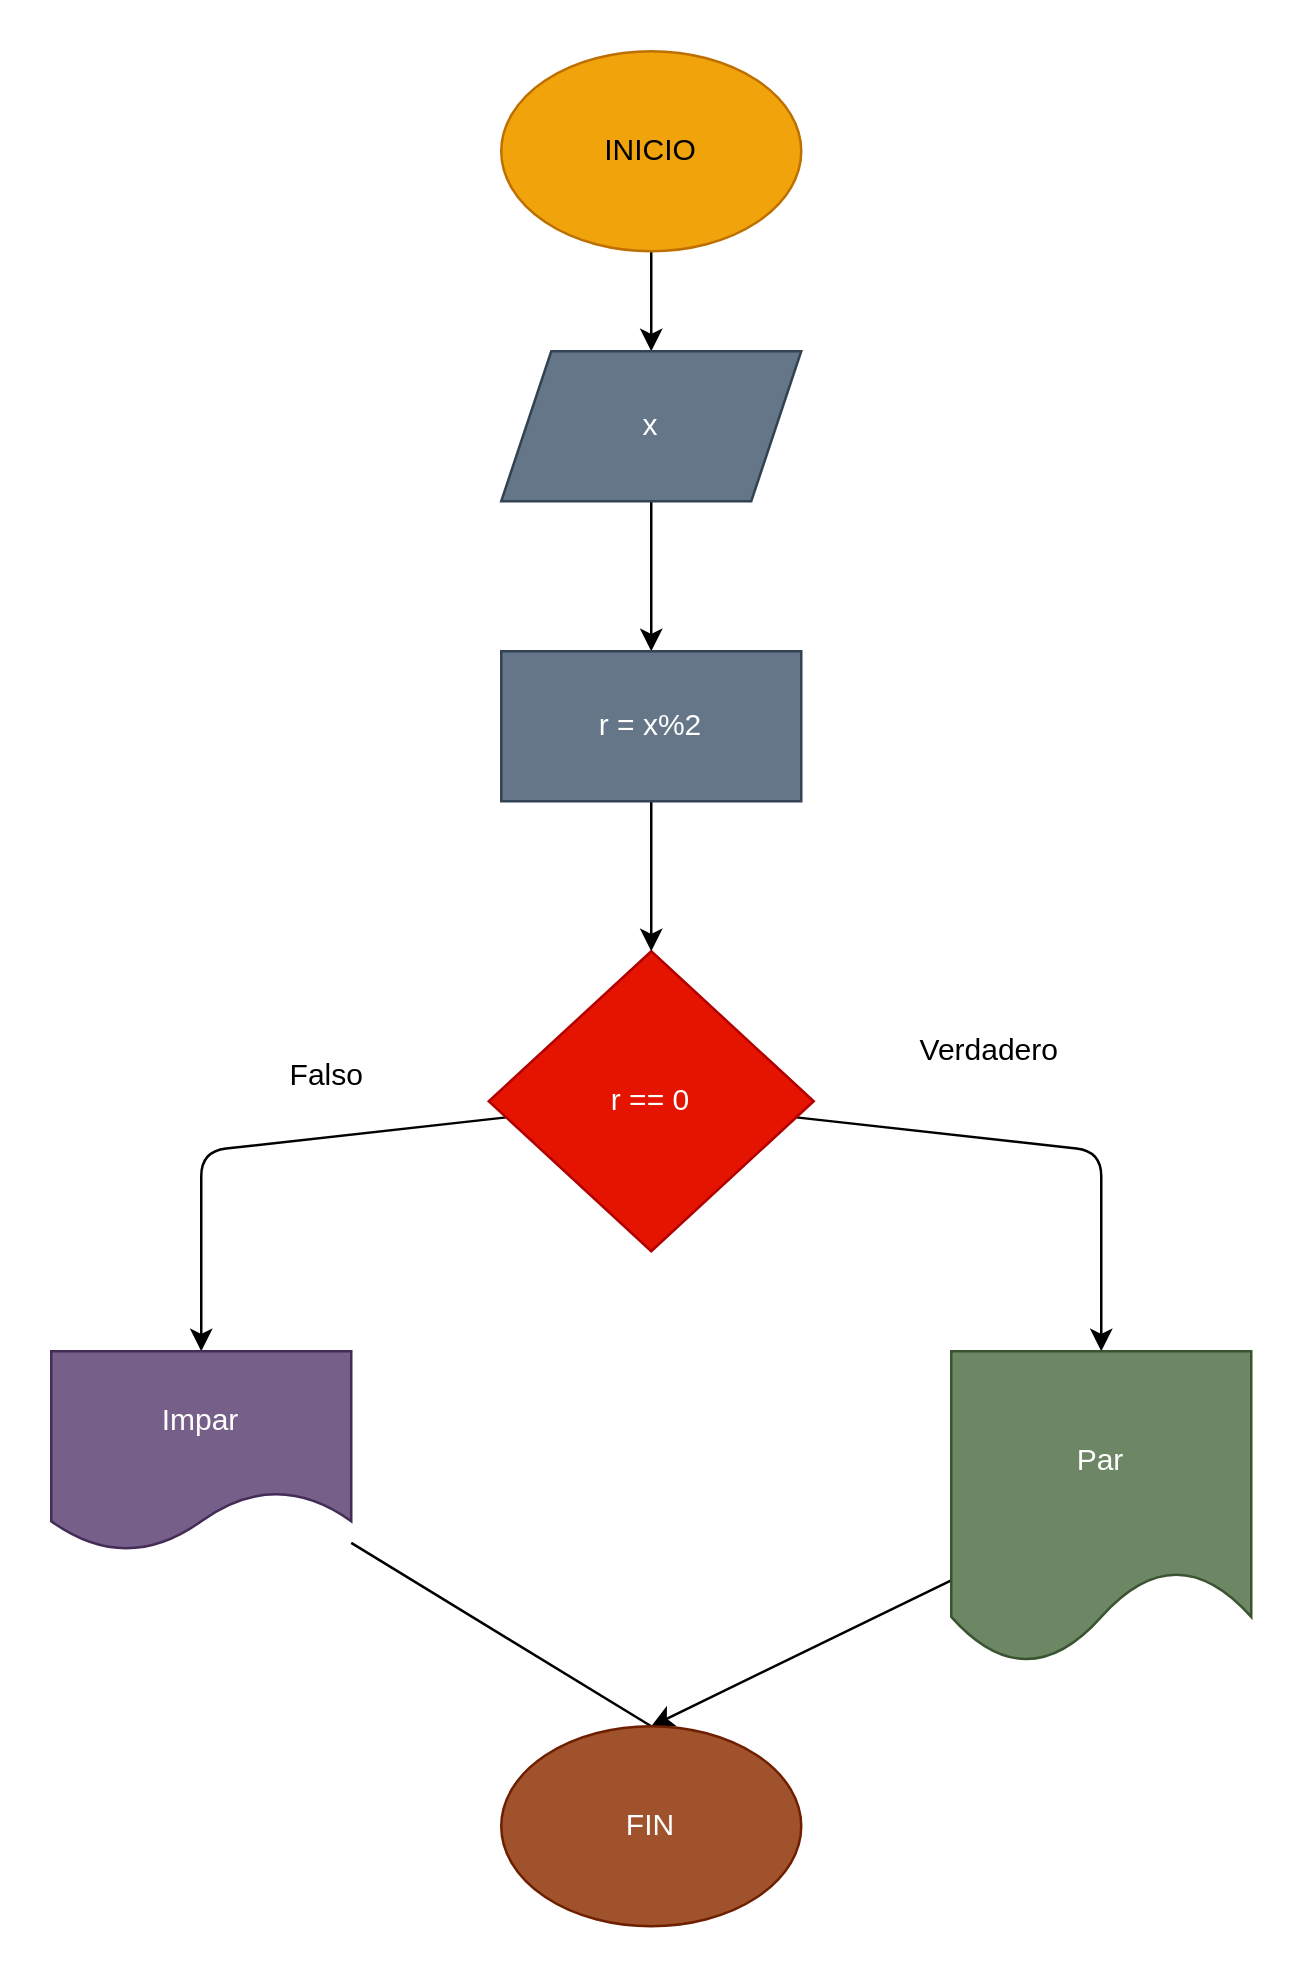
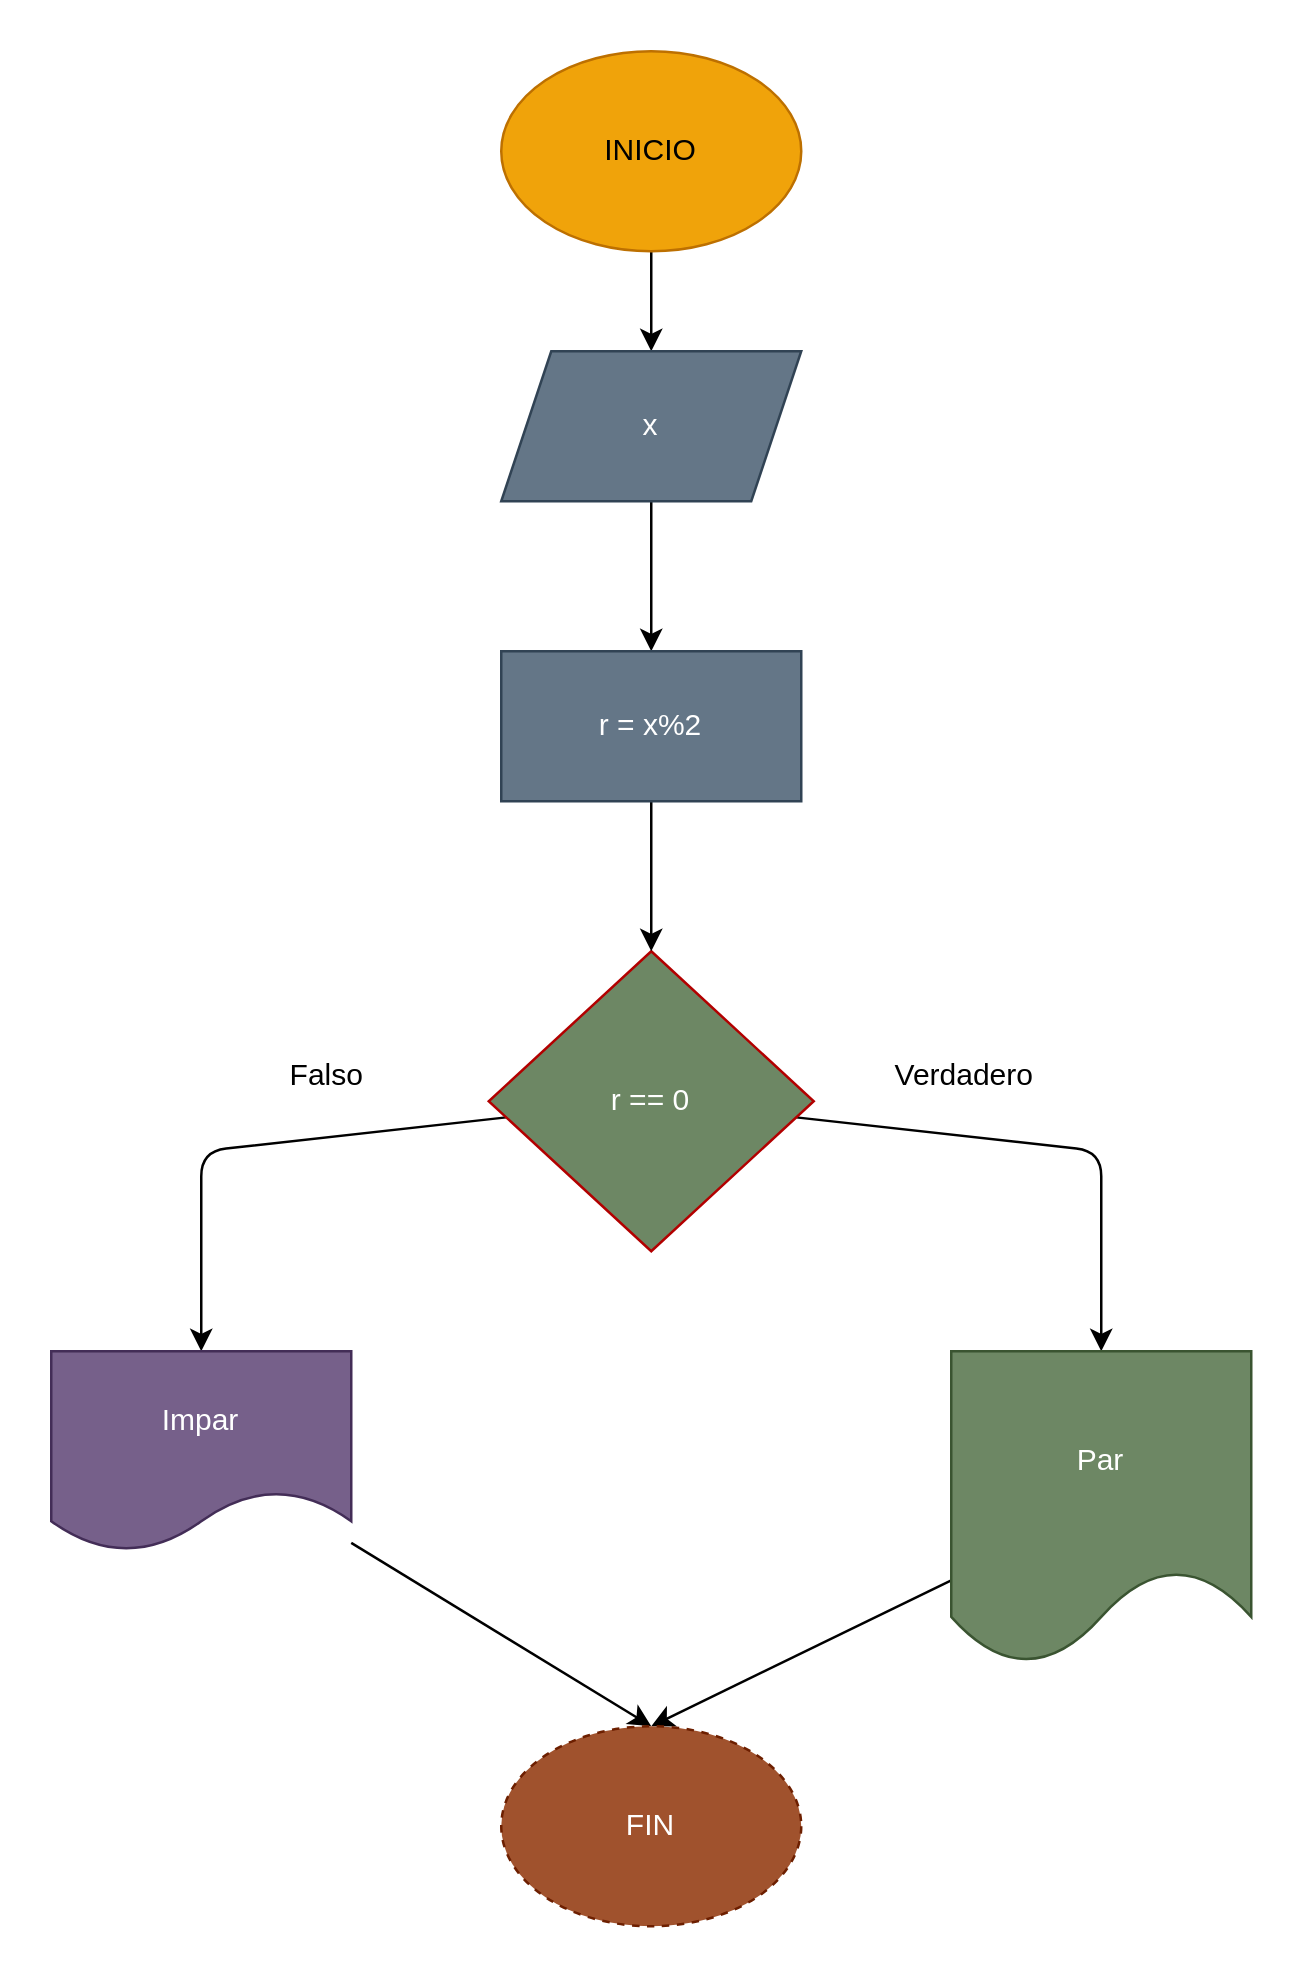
  <mxCell id="0" />
  <mxCell id="1" parent="0" />
  <mxCell id="2" value="" style="edgeStyle=none;html=1;" edge="1" parent="1" source="3" target="5"><mxGeometry relative="1" as="geometry" /></mxCell>
  <mxCell id="3" value="INICIO" style="ellipse;whiteSpace=wrap;html=1;fillColor=#f0a30a;strokeColor=#BD7000;fontColor=#000000;" vertex="1" parent="1"><mxGeometry x="200" y="20" width="120" height="80" as="geometry" /></mxCell>
  <mxCell id="4" value="" style="edgeStyle=none;html=1;" edge="1" parent="1" source="5" target="10"><mxGeometry relative="1" as="geometry" /></mxCell>
  <mxCell id="5" value="x" style="shape=parallelogram;perimeter=parallelogramPerimeter;whiteSpace=wrap;html=1;fixedSize=1;fillColor=#647687;strokeColor=#314354;fontColor=#ffffff;" vertex="1" parent="1"><mxGeometry x="200" y="140" width="120" height="60" as="geometry" /></mxCell>
  <mxCell id="6" value="" style="edgeStyle=none;html=1;" edge="1" parent="1" source="8" target="12"><mxGeometry relative="1" as="geometry"><Array as="points"><mxPoint x="80" y="460" /></Array></mxGeometry></mxCell>
  <mxCell id="7" value="" style="edgeStyle=none;html=1;" edge="1" parent="1" source="8" target="14"><mxGeometry relative="1" as="geometry"><Array as="points"><mxPoint x="440" y="460" /></Array></mxGeometry></mxCell>
- <mxCell id="8" value="r == 0" style="rhombus;whiteSpace=wrap;html=1;fillColor=#e51400;strokeColor=#B20000;fontColor=#ffffff;" vertex="1" parent="1"><mxGeometry x="195" y="380" width="130" height="120" as="geometry" /></mxCell>
+ <mxCell id="8" value="r == 0" style="rhombus;whiteSpace=wrap;html=1;fillColor=#6d8764;strokeColor=#B20000;fontColor=#ffffff;" vertex="1" parent="1"><mxGeometry x="195" y="380" width="130" height="120" as="geometry" /></mxCell>
  <mxCell id="9" value="" style="edgeStyle=none;html=1;" edge="1" parent="1" target="8"><mxGeometry relative="1" as="geometry"><mxPoint x="260" y="320" as="sourcePoint" /></mxGeometry></mxCell>
  <mxCell id="10" value="r = x%2" style="whiteSpace=wrap;html=1;fillColor=#647687;strokeColor=#314354;fontColor=#ffffff;" vertex="1" parent="1"><mxGeometry x="200" y="260" width="120" height="60" as="geometry" /></mxCell>
- <mxCell id="11" style="edgeStyle=none;html=1;entryX=0.5;entryY=0;entryDx=0;entryDy=0;endArrow=none;" edge="1" parent="1" source="12" target="15"><mxGeometry relative="1" as="geometry"><mxPoint x="60" y="720" as="targetPoint" /></mxGeometry></mxCell>
+ <mxCell id="11" style="edgeStyle=none;html=1;entryX=0.5;entryY=0;entryDx=0;entryDy=0;" edge="1" parent="1" source="12" target="15"><mxGeometry relative="1" as="geometry"><mxPoint x="60" y="720" as="targetPoint" /></mxGeometry></mxCell>
  <mxCell id="12" value="Impar" style="shape=document;whiteSpace=wrap;html=1;boundedLbl=1;fillColor=#76608a;strokeColor=#432D57;fontColor=#ffffff;" vertex="1" parent="1"><mxGeometry x="20" y="540" width="120" height="80" as="geometry" /></mxCell>
  <mxCell id="13" style="edgeStyle=none;html=1;entryX=0.5;entryY=0;entryDx=0;entryDy=0;" edge="1" parent="1" source="14" target="15"><mxGeometry relative="1" as="geometry"><mxPoint x="450" y="720" as="targetPoint" /></mxGeometry></mxCell>
  <mxCell id="14" value="Par" style="shape=document;whiteSpace=wrap;html=1;boundedLbl=1;fillColor=#6d8764;strokeColor=#3A5431;fontColor=#ffffff;" vertex="1" parent="1"><mxGeometry x="380" y="540" width="120" height="125" as="geometry" /></mxCell>
- <mxCell id="15" value="FIN" style="ellipse;whiteSpace=wrap;html=1;fillColor=#a0522d;fontColor=#ffffff;strokeColor=#6D1F00;" vertex="1" parent="1"><mxGeometry x="200" y="690" width="120" height="80" as="geometry" /></mxCell>
- <mxCell id="16" value="Verdadero" style="text;html=1;align=center;verticalAlign=middle;resizable=0;points=[];autosize=1;strokeColor=none;fillColor=none;" vertex="1" parent="1"><mxGeometry x="360" y="410" width="70" height="20" as="geometry" /></mxCell>
+ <mxCell id="15" value="FIN" style="ellipse;whiteSpace=wrap;html=1;fillColor=#a0522d;fontColor=#ffffff;strokeColor=#6D1F00;dashed=1;" vertex="1" parent="1"><mxGeometry x="200" y="690" width="120" height="80" as="geometry" /></mxCell>
+ <mxCell id="16" value="Verdadero" style="text;html=1;align=center;verticalAlign=middle;resizable=0;points=[];autosize=1;strokeColor=none;fillColor=none;" vertex="1" parent="1"><mxGeometry x="350" y="420" width="70" height="20" as="geometry" /></mxCell>
  <mxCell id="17" value="Falso" style="text;html=1;align=center;verticalAlign=middle;resizable=0;points=[];autosize=1;strokeColor=none;fillColor=none;" vertex="1" parent="1"><mxGeometry x="110" y="420" width="40" height="20" as="geometry" /></mxCell>
